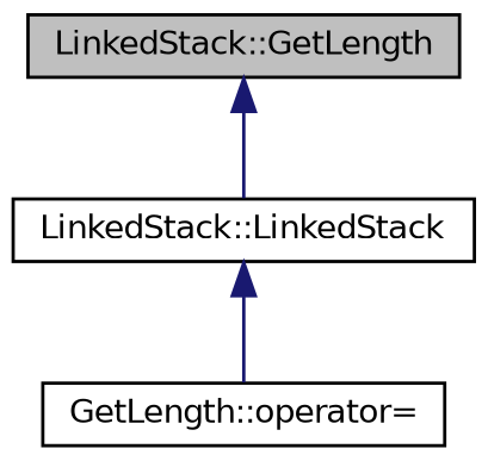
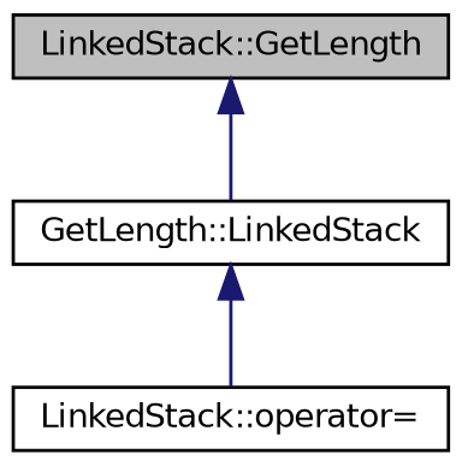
  digraph {
    rankdir=TB
    node [color=black fillcolor=white fontname=Helvetica fontsize=10 shape=record style=filled]
    edge [color=midnightblue dir=back fontname=Helvetica fontsize=10 labelfontname=Helvetica labelfontsize=10 style=solid]
    n1 [fillcolor=grey75 fontcolor=black height=0.2 label="LinkedStack::GetLength" width=0.4]
-   n2 [height=0.2 label="LinkedStack::LinkedStack" width=0.4]
-   n3 [height=0.2 label="GetLength::operator=" width=0.4]
+   n2 [height=0.2 label="GetLength::LinkedStack" width=0.4]
+   n3 [height=0.2 label="LinkedStack::operator=" width=0.4]
    n1 -> n2
    n2 -> n3
  }
